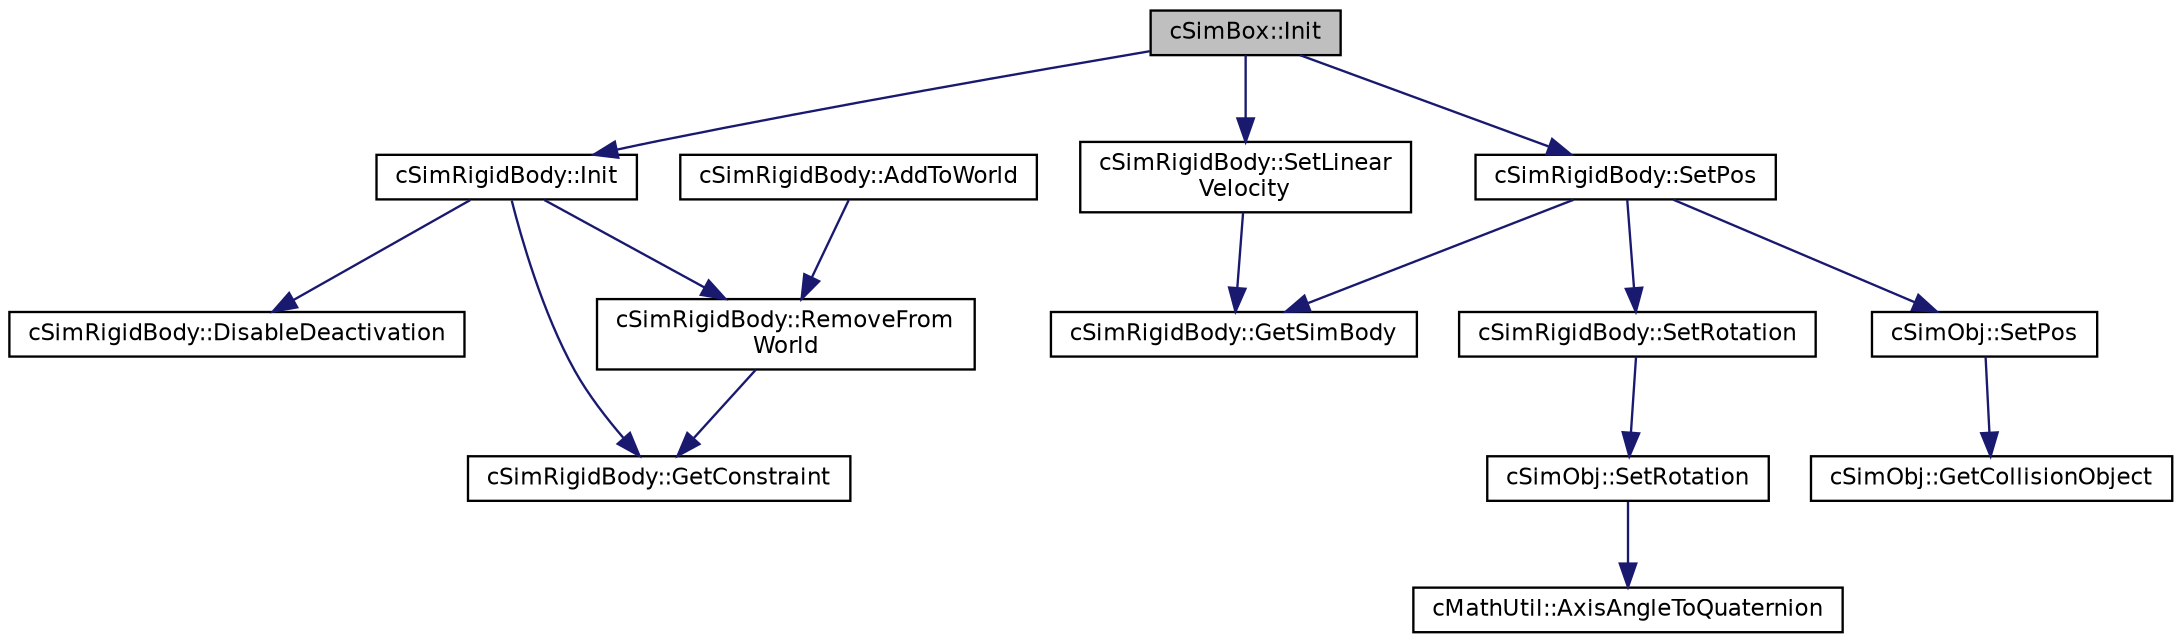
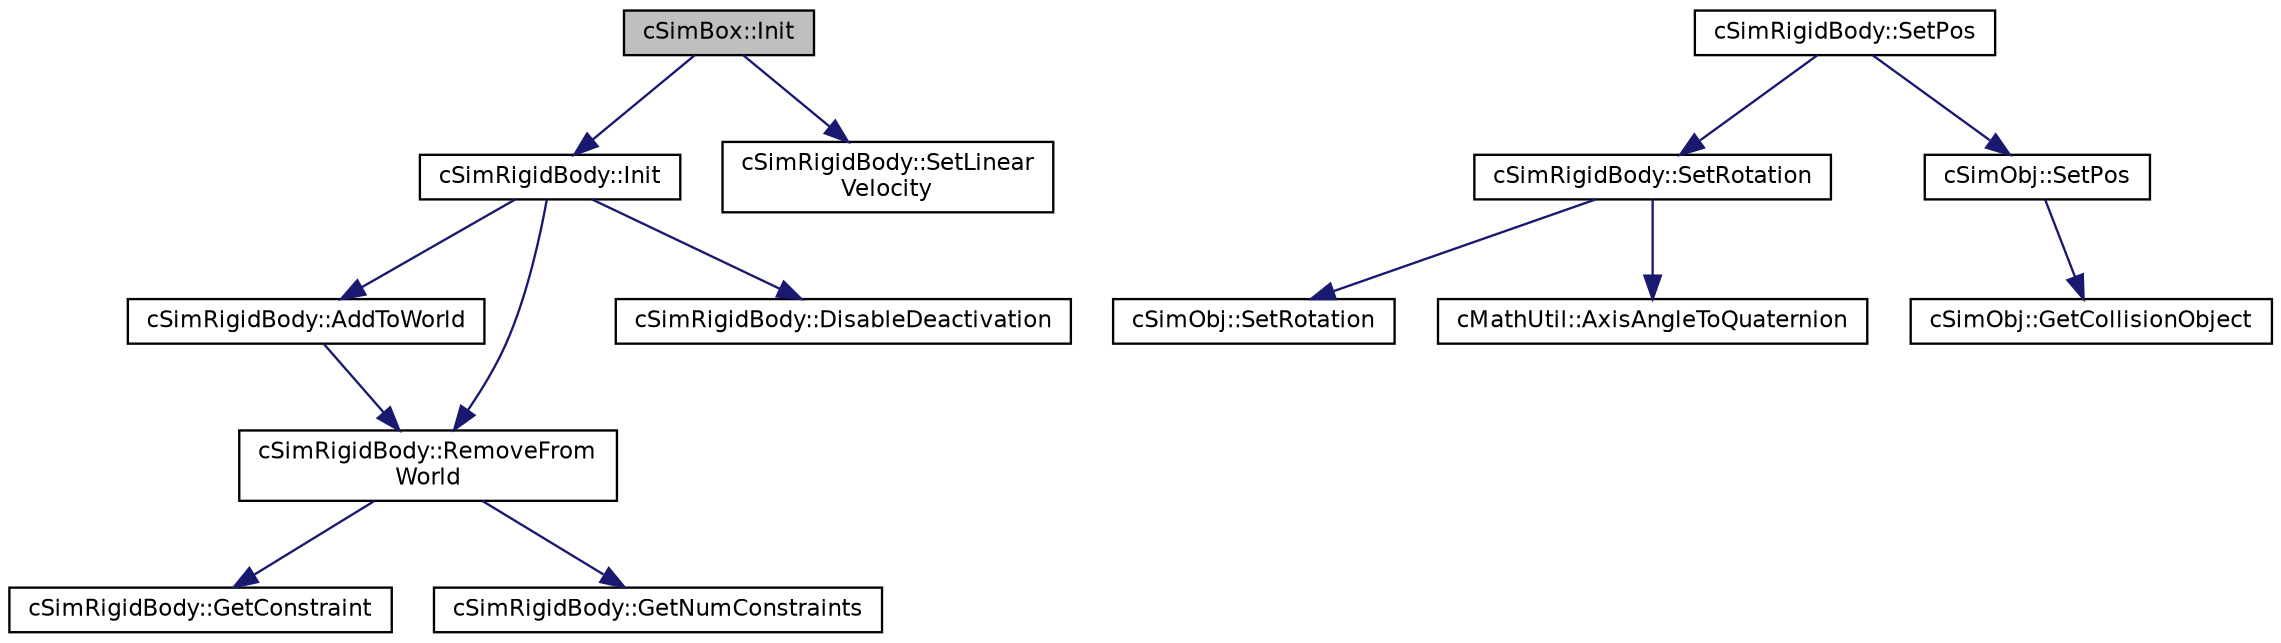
  digraph {
    rankdir=TB
    node [color=black fillcolor=white fontname=Helvetica fontsize=10 shape=record style=filled]
    edge [color=midnightblue fontname=Helvetica fontsize=10 labelfontname=Helvetica labelfontsize=10 style=solid]
    n1 [fillcolor=grey75 fontcolor=black height=0.2 label="cSimBox::Init" width=0.4]
    n2 [height=0.2 label="cSimRigidBody::Init" width=0.4]
    n3 [height=0.2 label="cSimRigidBody::SetLinear\lVelocity" width=0.4]
    n4 [height=0.2 label="cSimRigidBody::SetPos" width=0.4]
    n5 [height=0.2 label="cSimRigidBody::AddToWorld" width=0.4]
    n6 [height=0.2 label="cSimRigidBody::RemoveFrom\lWorld" width=0.4]
    n7 [height=0.2 label="cSimRigidBody::DisableDeactivation" width=0.4]
-   n8 [height=0.2 label="cSimRigidBody::GetSimBody" width=0.4]
    n9 [height=0.2 label="cSimRigidBody::SetRotation" width=0.4]
    n10 [height=0.2 label="cSimObj::SetPos" width=0.4]
    n11 [height=0.2 label="cSimObj::SetRotation" width=0.4]
    n12 [height=0.2 label="cSimRigidBody::GetConstraint" width=0.4]
+   n13 [height=0.2 label="cSimRigidBody::GetNumConstraints" width=0.4]
    n14 [height=0.2 label="cSimObj::GetCollisionObject" width=0.4]
    n15 [height=0.2 label="cMathUtil::AxisAngleToQuaternion" width=0.4]
    n1 -> n2
    n1 -> n3
-   n1 -> n4
-   n2 -> n12
+   n2 -> n5
    n2 -> n6
    n2 -> n7
-   n3 -> n8
-   n4 -> n8
    n4 -> n9
    n4 -> n10
    n5 -> n6
    n6 -> n12
+   n6 -> n13
    n9 -> n11
    n10 -> n14
-   n11 -> n15
+   n9 -> n15
  }
